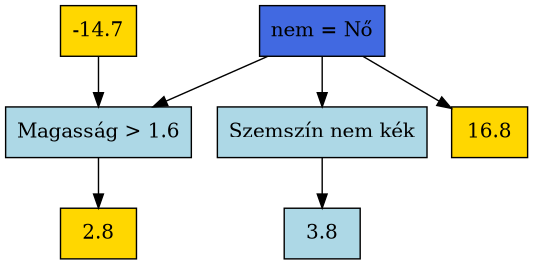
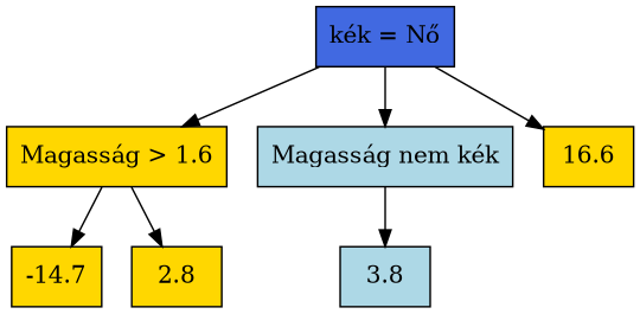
  digraph {
    node [fillcolor=lightblue shape=rectangle style=filled]
-   n1 [fillcolor=royalblue label="nem = Nő"]
-   n2 [label="Magasság > 1.6"]
-   n3 [label="Szemszín nem kék"]
-   n4 [fillcolor=gold label=16.8]
+   n1 [fillcolor=royalblue label="kék = Nő"]
+   n2 [fillcolor=gold label="Magasság > 1.6"]
+   n3 [label="Magasság nem kék"]
+   n4 [fillcolor=gold label=16.6]
    n5 [fillcolor=gold label=-14.7]
    n6 [fillcolor=gold label=2.8]
    n7 [label=3.8]
    n1 -> n2
    n1 -> n3
    n1 -> n4
-   n5 -> n2
+   n2 -> n5
    n2 -> n6
    n3 -> n7
  }
